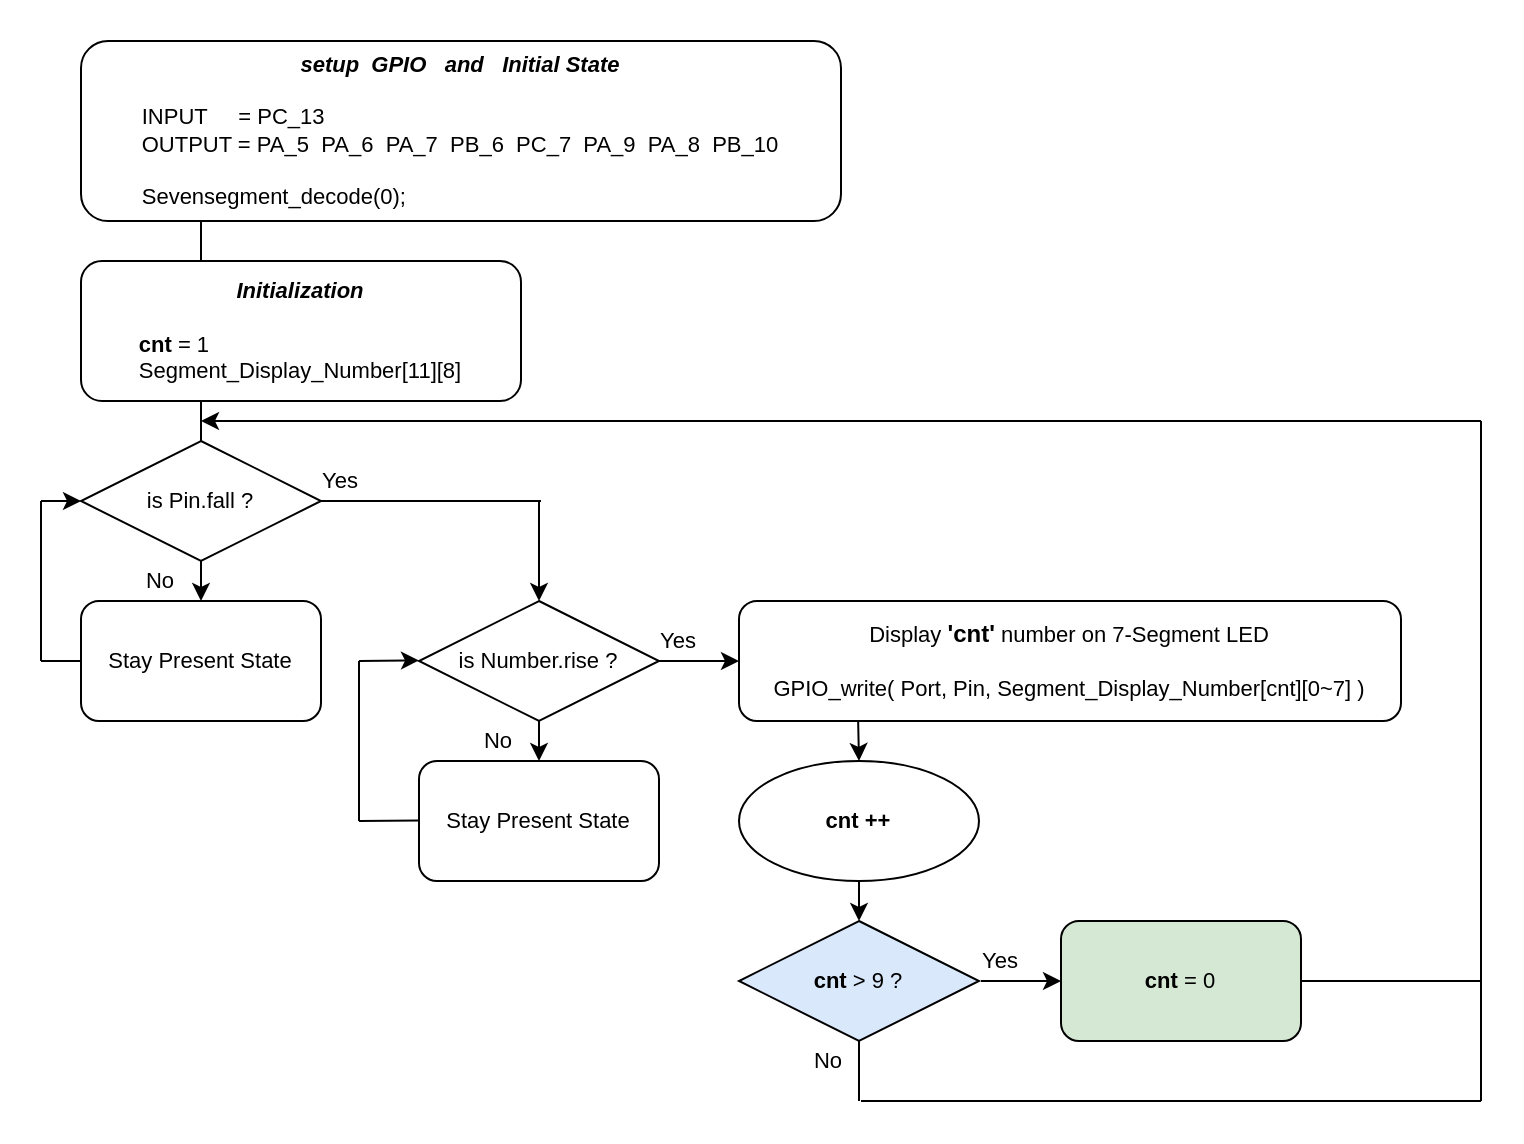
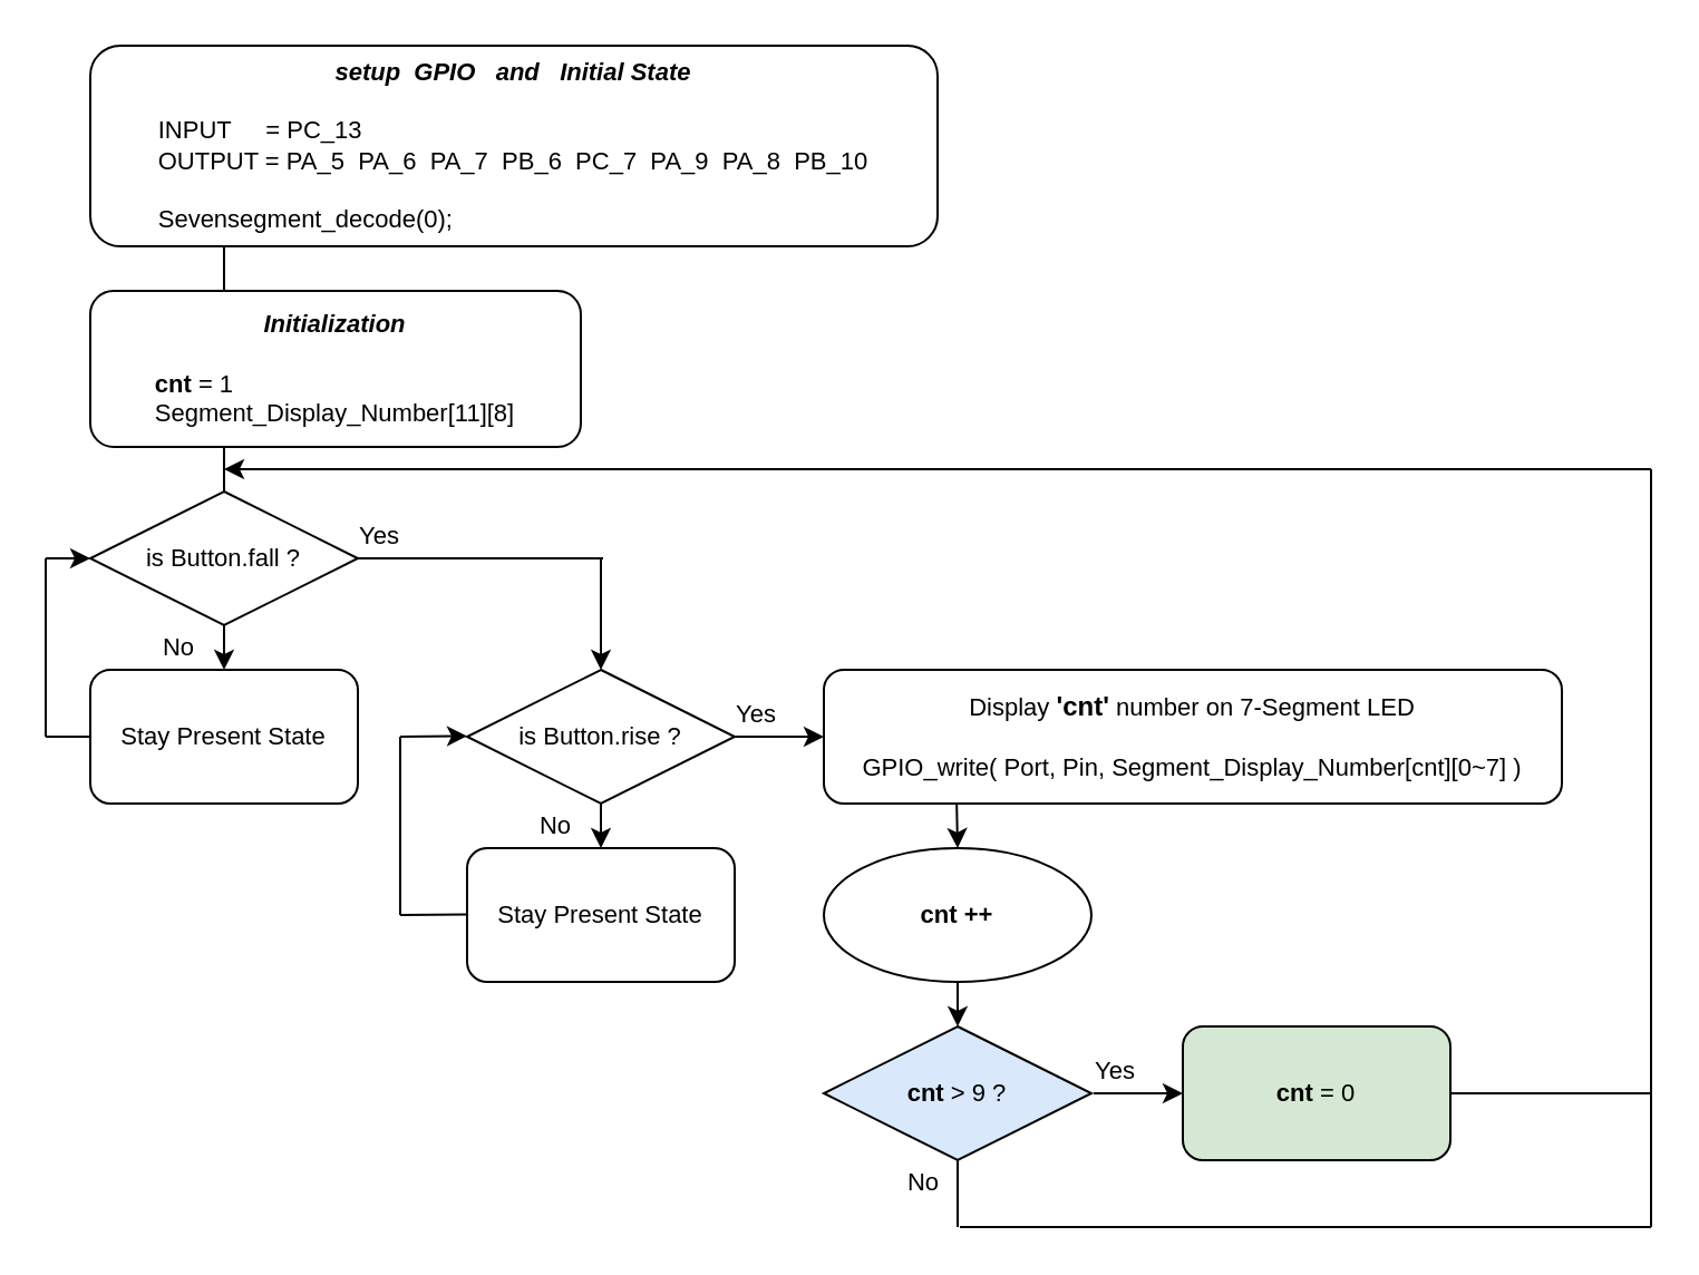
  <mxCell id="0" />
  <mxCell id="1" parent="0" />
  <mxCell id="2" value="&lt;font&gt;&lt;font style=&quot;font-size: 11px&quot;&gt;&lt;b style=&quot;font-size: 11px&quot;&gt;&lt;span style=&quot;font-size: 11px&quot;&gt;&lt;i&gt;setup&amp;nbsp; GPIO&amp;nbsp; &amp;nbsp;and&amp;nbsp; &amp;nbsp;Initial State&lt;/i&gt;&lt;br style=&quot;font-size: 11px&quot;&gt;&lt;br style=&quot;font-size: 11px&quot;&gt;&lt;div style=&quot;text-align: left&quot;&gt;&lt;span style=&quot;font-weight: normal&quot;&gt;INPUT&amp;nbsp; &amp;nbsp; &amp;nbsp;= PC_13&amp;nbsp;&lt;/span&gt;&lt;/div&gt;&lt;/span&gt;&lt;/b&gt;&lt;/font&gt;&lt;font&gt;&lt;div style=&quot;font-size: 11px ; text-align: left&quot;&gt;&lt;span&gt;OUTPUT = PA_5&amp;nbsp; PA_6&amp;nbsp;&amp;nbsp;PA_7&amp;nbsp; PB_6&amp;nbsp; PC_7&amp;nbsp; PA_9&amp;nbsp; PA_8&amp;nbsp; PB_10&lt;/span&gt;&lt;/div&gt;&lt;div style=&quot;font-size: 11px ; text-align: left&quot;&gt;&lt;span&gt;&lt;br&gt;&lt;/span&gt;&lt;/div&gt;&lt;div style=&quot;font-size: 11px ; text-align: left&quot;&gt;&lt;span&gt;Sevensegment_decode(0);&lt;/span&gt;&lt;/div&gt;&lt;/font&gt;&lt;/font&gt;" style="rounded=1;whiteSpace=wrap;html=1;fontSize=11;glass=0;strokeWidth=1;shadow=0;" parent="1" vertex="1"><mxGeometry x="40" y="20" width="380" height="90" as="geometry" /></mxCell>
  <mxCell id="3" value="" style="endArrow=none;html=1;fontSize=11;" parent="1" edge="1"><mxGeometry width="50" height="50" relative="1" as="geometry"><mxPoint x="100" y="220" as="sourcePoint" /><mxPoint x="100" y="200" as="targetPoint" /></mxGeometry></mxCell>
- <mxCell id="4" value="&lt;font style=&quot;font-size: 11px;&quot;&gt;is Pin.fall ?&lt;/font&gt;" style="rhombus;whiteSpace=wrap;html=1;fontSize=11;" parent="1" vertex="1"><mxGeometry x="40" y="220" width="120" height="60" as="geometry" /></mxCell>
+ <mxCell id="4" value="&lt;font style=&quot;font-size: 11px;&quot;&gt;is Button.fall ?&lt;/font&gt;" style="rhombus;whiteSpace=wrap;html=1;fontSize=11;" parent="1" vertex="1"><mxGeometry x="40" y="220" width="120" height="60" as="geometry" /></mxCell>
  <mxCell id="5" value="&lt;font style=&quot;font-size: 11px&quot;&gt;Stay Present State&lt;br style=&quot;font-size: 11px&quot;&gt;&lt;/font&gt;" style="rounded=1;whiteSpace=wrap;html=1;fontSize=11;glass=0;strokeWidth=1;shadow=0;" parent="1" vertex="1"><mxGeometry x="40" y="300" width="120" height="60" as="geometry" /></mxCell>
  <mxCell id="6" value="" style="endArrow=none;html=1;fontSize=11;" parent="1" edge="1"><mxGeometry width="50" height="50" relative="1" as="geometry"><mxPoint x="100" y="130" as="sourcePoint" /><mxPoint x="100" y="110" as="targetPoint" /></mxGeometry></mxCell>
  <mxCell id="7" value="&lt;font style=&quot;font-size: 11px&quot;&gt;&lt;span style=&quot;font-size: 11px&quot;&gt;&lt;font style=&quot;font-size: 11px&quot;&gt;&lt;i&gt;Initialization&lt;/i&gt;&lt;br style=&quot;font-size: 11px&quot;&gt;&lt;/font&gt;&lt;/span&gt;&lt;br style=&quot;font-size: 11px&quot;&gt;&lt;div style=&quot;text-align: left&quot;&gt;cnt&lt;span style=&quot;font-weight: normal&quot;&gt; = 1&lt;/span&gt;&lt;/div&gt;&lt;div style=&quot;text-align: left&quot;&gt;&lt;span style=&quot;font-weight: normal&quot;&gt;Segment_Display_Number[11][8]&lt;/span&gt;&lt;/div&gt;&lt;/font&gt;" style="rounded=1;whiteSpace=wrap;html=1;fontSize=11;glass=0;strokeWidth=1;shadow=0;fontStyle=1" parent="1" vertex="1"><mxGeometry x="40" y="130" width="220" height="70" as="geometry" /></mxCell>
  <mxCell id="8" value="" style="endArrow=classic;html=1;exitX=0.5;exitY=1;exitDx=0;exitDy=0;entryX=0.5;entryY=0;entryDx=0;entryDy=0;fontSize=11;" parent="1" source="4" target="5" edge="1"><mxGeometry width="50" height="50" relative="1" as="geometry"><mxPoint x="130" y="280" as="sourcePoint" /><mxPoint x="180" y="230" as="targetPoint" /></mxGeometry></mxCell>
  <mxCell id="9" value="No" style="text;html=1;strokeColor=none;fillColor=none;align=center;verticalAlign=middle;whiteSpace=wrap;rounded=0;fontSize=11;" parent="1" vertex="1"><mxGeometry x="60" y="280" width="40" height="20" as="geometry" /></mxCell>
- <mxCell id="10" value="&lt;font style=&quot;font-size: 11px;&quot;&gt;is Number.rise ?&lt;/font&gt;" style="rhombus;whiteSpace=wrap;html=1;fontSize=11;" parent="1" vertex="1"><mxGeometry x="209" y="300" width="120" height="60" as="geometry" /></mxCell>
+ <mxCell id="10" value="&lt;font style=&quot;font-size: 11px;&quot;&gt;is Button.rise ?&lt;/font&gt;" style="rhombus;whiteSpace=wrap;html=1;fontSize=11;" parent="1" vertex="1"><mxGeometry x="209" y="300" width="120" height="60" as="geometry" /></mxCell>
  <mxCell id="11" value="&lt;font style=&quot;font-size: 11px&quot;&gt;Stay Present State&lt;br style=&quot;font-size: 11px&quot;&gt;&lt;/font&gt;" style="rounded=1;whiteSpace=wrap;html=1;fontSize=11;glass=0;strokeWidth=1;shadow=0;" parent="1" vertex="1"><mxGeometry x="209" y="380" width="120" height="60" as="geometry" /></mxCell>
  <mxCell id="12" value="" style="endArrow=classic;html=1;exitX=0.5;exitY=1;exitDx=0;exitDy=0;entryX=0.5;entryY=0;entryDx=0;entryDy=0;fontSize=11;" parent="1" target="11" edge="1"><mxGeometry width="50" height="50" relative="1" as="geometry"><mxPoint x="269" y="360" as="sourcePoint" /><mxPoint x="349" y="310" as="targetPoint" /></mxGeometry></mxCell>
  <mxCell id="13" value="No" style="text;html=1;strokeColor=none;fillColor=none;align=center;verticalAlign=middle;whiteSpace=wrap;rounded=0;fontSize=11;" parent="1" vertex="1"><mxGeometry x="229" y="360" width="40" height="20" as="geometry" /></mxCell>
  <mxCell id="14" value="" style="endArrow=none;html=1;fontSize=11;" parent="1" edge="1"><mxGeometry width="50" height="50" relative="1" as="geometry"><mxPoint x="20" y="330" as="sourcePoint" /><mxPoint x="40" y="330" as="targetPoint" /></mxGeometry></mxCell>
  <mxCell id="15" value="" style="endArrow=none;html=1;fontSize=11;" parent="1" edge="1"><mxGeometry width="50" height="50" relative="1" as="geometry"><mxPoint x="20" y="330" as="sourcePoint" /><mxPoint x="20" y="250" as="targetPoint" /></mxGeometry></mxCell>
  <mxCell id="16" value="" style="endArrow=classic;html=1;entryX=0;entryY=0.5;entryDx=0;entryDy=0;fontSize=11;" parent="1" target="4" edge="1"><mxGeometry width="50" height="50" relative="1" as="geometry"><mxPoint x="20" y="250" as="sourcePoint" /><mxPoint x="60" y="240" as="targetPoint" /></mxGeometry></mxCell>
  <mxCell id="17" value="" style="endArrow=none;html=1;exitX=1;exitY=0.5;exitDx=0;exitDy=0;fontSize=11;" parent="1" source="4" edge="1"><mxGeometry width="50" height="50" relative="1" as="geometry"><mxPoint x="270" y="300" as="sourcePoint" /><mxPoint x="270" y="250" as="targetPoint" /></mxGeometry></mxCell>
  <mxCell id="18" value="" style="endArrow=classic;html=1;entryX=0.5;entryY=0;entryDx=0;entryDy=0;fontSize=11;" parent="1" target="10" edge="1"><mxGeometry width="50" height="50" relative="1" as="geometry"><mxPoint x="269" y="250" as="sourcePoint" /><mxPoint x="289" y="250" as="targetPoint" /></mxGeometry></mxCell>
  <mxCell id="19" value="Yes" style="text;html=1;strokeColor=none;fillColor=none;align=center;verticalAlign=middle;whiteSpace=wrap;rounded=0;fontSize=11;" parent="1" vertex="1"><mxGeometry x="150" y="230" width="40" height="20" as="geometry" /></mxCell>
  <mxCell id="20" value="" style="endArrow=none;html=1;fontSize=11;" parent="1" edge="1"><mxGeometry width="50" height="50" relative="1" as="geometry"><mxPoint x="179" y="410" as="sourcePoint" /><mxPoint x="209" y="409.71" as="targetPoint" /></mxGeometry></mxCell>
  <mxCell id="21" value="" style="endArrow=none;html=1;fontSize=11;" parent="1" edge="1"><mxGeometry width="50" height="50" relative="1" as="geometry"><mxPoint x="179" y="410" as="sourcePoint" /><mxPoint x="179" y="330" as="targetPoint" /></mxGeometry></mxCell>
  <mxCell id="22" value="" style="endArrow=classic;html=1;entryX=0;entryY=0.5;entryDx=0;entryDy=0;fontSize=11;" parent="1" edge="1"><mxGeometry width="50" height="50" relative="1" as="geometry"><mxPoint x="179" y="330" as="sourcePoint" /><mxPoint x="209" y="329.71" as="targetPoint" /></mxGeometry></mxCell>
  <mxCell id="23" value="Yes" style="text;html=1;strokeColor=none;fillColor=none;align=center;verticalAlign=middle;whiteSpace=wrap;rounded=0;fontSize=11;" parent="1" vertex="1"><mxGeometry x="319" y="310" width="40" height="20" as="geometry" /></mxCell>
  <mxCell id="24" value="" style="endArrow=classic;html=1;fontSize=11;" parent="1" edge="1"><mxGeometry width="50" height="50" relative="1" as="geometry"><mxPoint x="329" y="330" as="sourcePoint" /><mxPoint x="369" y="330" as="targetPoint" /></mxGeometry></mxCell>
  <mxCell id="25" value="" style="endArrow=classic;html=1;fontSize=11;" parent="1" edge="1"><mxGeometry width="50" height="50" relative="1" as="geometry"><mxPoint x="740" y="210" as="sourcePoint" /><mxPoint x="100" y="210" as="targetPoint" /></mxGeometry></mxCell>
  <mxCell id="26" value="&lt;font&gt;Display &lt;b&gt;&lt;font style=&quot;font-size: 12px&quot;&gt;'cnt'&lt;/font&gt;&lt;/b&gt; number on 7-Segment LED&lt;br&gt;&lt;br&gt;GPIO_write( Port, Pin, Segment_Display_Number[cnt][0~7] )&lt;br style=&quot;font-size: 11px&quot;&gt;&lt;/font&gt;" style="rounded=1;whiteSpace=wrap;html=1;fontSize=11;glass=0;strokeWidth=1;shadow=0;" parent="1" vertex="1"><mxGeometry x="369" y="300" width="331" height="60" as="geometry" /></mxCell>
  <mxCell id="27" value="&lt;font style=&quot;font-size: 11px&quot;&gt;&lt;b&gt;cnt ++&lt;/b&gt;&lt;br style=&quot;font-size: 11px&quot;&gt;&lt;/font&gt;" style="ellipse;whiteSpace=wrap;html=1;fontSize=11;glass=0;strokeWidth=1;shadow=0;" parent="1" vertex="1"><mxGeometry x="369" y="380" width="120" height="60" as="geometry" /></mxCell>
  <mxCell id="28" value="" style="endArrow=classic;html=1;entryX=0.5;entryY=0;entryDx=0;entryDy=0;exitX=0.18;exitY=1.005;exitDx=0;exitDy=0;exitPerimeter=0;" parent="1" source="26" target="27" edge="1"><mxGeometry width="50" height="50" relative="1" as="geometry"><mxPoint x="470" y="370" as="sourcePoint" /><mxPoint x="470" y="330" as="targetPoint" /></mxGeometry></mxCell>
  <mxCell id="29" value="" style="endArrow=classic;html=1;exitX=0.5;exitY=1;exitDx=0;exitDy=0;" parent="1" source="27" edge="1"><mxGeometry width="50" height="50" relative="1" as="geometry"><mxPoint x="440" y="410" as="sourcePoint" /><mxPoint x="429" y="460" as="targetPoint" /></mxGeometry></mxCell>
  <mxCell id="30" value="&lt;font style=&quot;font-size: 11px&quot;&gt;&lt;b&gt;cnt &lt;/b&gt;&amp;gt; 9 ?&lt;/font&gt;" style="rhombus;whiteSpace=wrap;html=1;fontSize=11;fillColor=#dae8fc;" parent="1" vertex="1"><mxGeometry x="369" y="460" width="120" height="60" as="geometry" /></mxCell>
  <mxCell id="31" value="Yes" style="text;html=1;strokeColor=none;fillColor=none;align=center;verticalAlign=middle;whiteSpace=wrap;rounded=0;fontSize=11;" parent="1" vertex="1"><mxGeometry x="480" y="470" width="40" height="20" as="geometry" /></mxCell>
  <mxCell id="32" value="" style="endArrow=classic;html=1;fontSize=11;" parent="1" edge="1"><mxGeometry width="50" height="50" relative="1" as="geometry"><mxPoint x="490" y="490" as="sourcePoint" /><mxPoint x="530" y="490" as="targetPoint" /></mxGeometry></mxCell>
  <mxCell id="33" value="&lt;font style=&quot;font-size: 11px&quot;&gt;&lt;b&gt;cnt &lt;/b&gt;= 0&lt;br style=&quot;font-size: 11px&quot;&gt;&lt;/font&gt;" style="rounded=1;whiteSpace=wrap;html=1;fontSize=11;glass=0;strokeWidth=1;shadow=0;fillColor=#d5e8d4;" parent="1" vertex="1"><mxGeometry x="530" y="460" width="120" height="60" as="geometry" /></mxCell>
  <mxCell id="34" value="" style="endArrow=none;html=1;entryX=0.5;entryY=1;entryDx=0;entryDy=0;" parent="1" target="30" edge="1"><mxGeometry width="50" height="50" relative="1" as="geometry"><mxPoint x="429" y="550" as="sourcePoint" /><mxPoint x="520" y="500" as="targetPoint" /></mxGeometry></mxCell>
  <mxCell id="35" value="" style="endArrow=none;html=1;" parent="1" edge="1"><mxGeometry width="50" height="50" relative="1" as="geometry"><mxPoint x="430" y="550" as="sourcePoint" /><mxPoint x="740" y="550" as="targetPoint" /></mxGeometry></mxCell>
  <mxCell id="36" value="" style="endArrow=none;html=1;exitX=1;exitY=0.5;exitDx=0;exitDy=0;" parent="1" source="33" edge="1"><mxGeometry width="50" height="50" relative="1" as="geometry"><mxPoint x="680" y="490" as="sourcePoint" /><mxPoint x="740" y="490" as="targetPoint" /></mxGeometry></mxCell>
  <mxCell id="37" value="" style="endArrow=none;html=1;" parent="1" edge="1"><mxGeometry width="50" height="50" relative="1" as="geometry"><mxPoint x="740" y="550" as="sourcePoint" /><mxPoint x="740" y="210" as="targetPoint" /></mxGeometry></mxCell>
  <mxCell id="38" value="No" style="text;html=1;strokeColor=none;fillColor=none;align=center;verticalAlign=middle;whiteSpace=wrap;rounded=0;fontSize=11;" parent="1" vertex="1"><mxGeometry x="394" y="520" width="40" height="20" as="geometry" /></mxCell>
